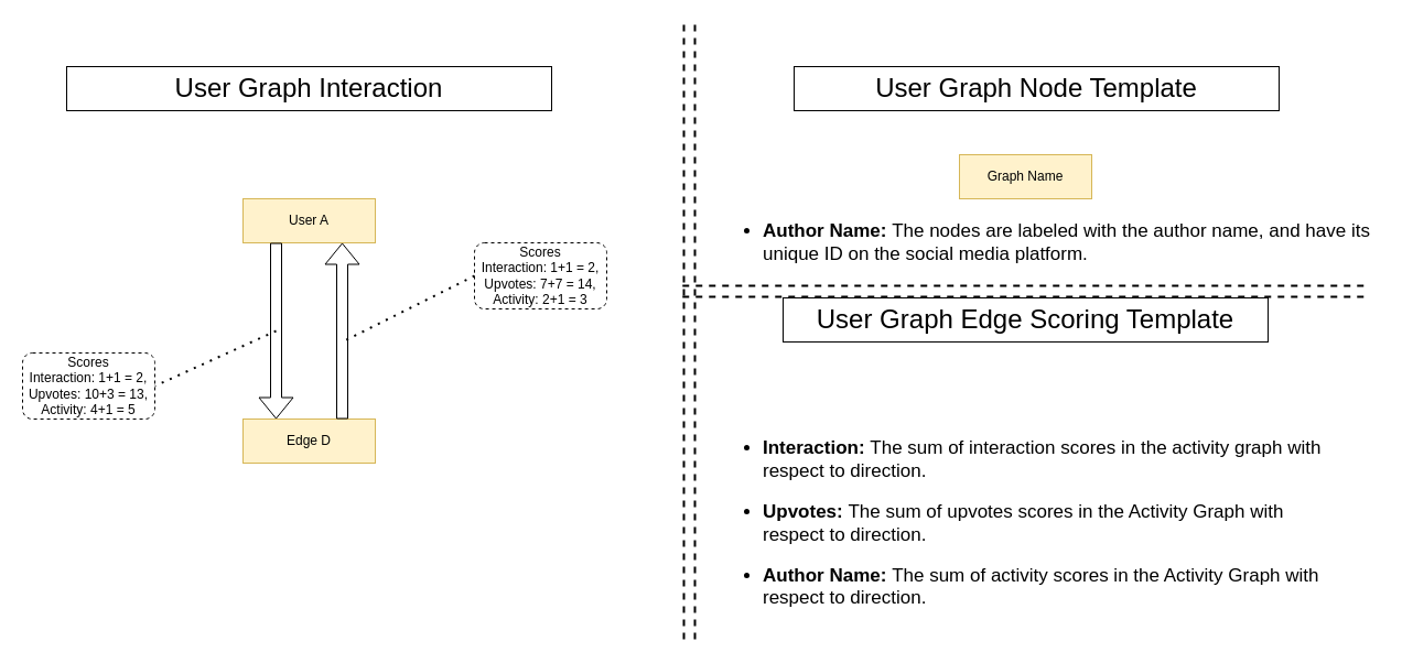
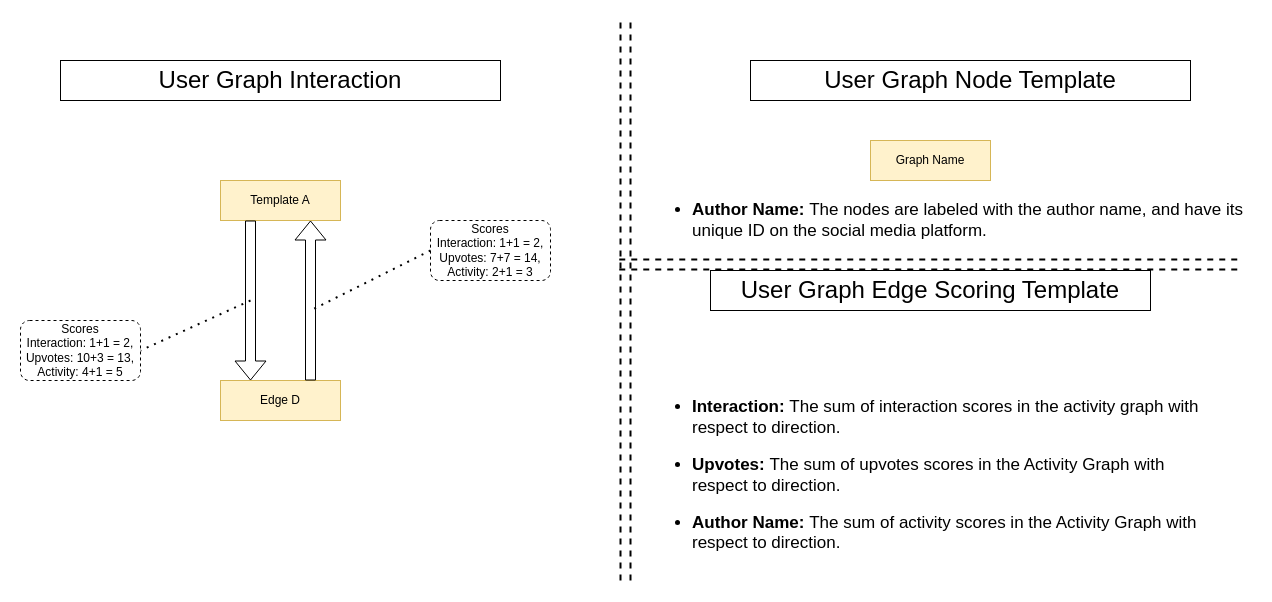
  <mxCell id="0" />
  <mxCell id="1" parent="0" />
  <mxCell id="2" value="Graph Name" style="rounded=0;whiteSpace=wrap;html=1;fillColor=#fff2cc;strokeColor=#d6b656;" parent="1" vertex="1"><mxGeometry x="870" y="140" width="120" height="40" as="geometry" /></mxCell>
- <mxCell id="3" value="User A" style="rounded=0;whiteSpace=wrap;html=1;fillColor=#fff2cc;strokeColor=#d6b656;" parent="1" vertex="1"><mxGeometry x="220" y="180" width="120" height="40" as="geometry" /></mxCell>
+ <mxCell id="3" value="Template A" style="rounded=0;whiteSpace=wrap;html=1;fillColor=#fff2cc;strokeColor=#d6b656;" parent="1" vertex="1"><mxGeometry x="220" y="180" width="120" height="40" as="geometry" /></mxCell>
  <mxCell id="4" value="" style="shape=flexArrow;endArrow=classic;html=1;entryX=0.25;entryY=0;entryDx=0;entryDy=0;" parent="1" target="14" edge="1"><mxGeometry width="50" height="50" relative="1" as="geometry"><mxPoint x="250" y="220" as="sourcePoint" /><mxPoint x="230" y="470" as="targetPoint" /></mxGeometry></mxCell>
  <mxCell id="5" value="" style="endArrow=none;dashed=1;html=1;strokeWidth=2;" parent="1" edge="1"><mxGeometry width="50" height="50" relative="1" as="geometry"><mxPoint x="620" y="580" as="sourcePoint" /><mxPoint x="620" y="20" as="targetPoint" /></mxGeometry></mxCell>
  <mxCell id="6" value="" style="endArrow=none;dashed=1;html=1;strokeWidth=2;" parent="1" edge="1"><mxGeometry width="50" height="50" relative="1" as="geometry"><mxPoint x="630" y="580" as="sourcePoint" /><mxPoint x="630" y="20" as="targetPoint" /></mxGeometry></mxCell>
- <mxCell id="7" value="&lt;font style=&quot;font-size: 24px&quot;&gt;User Graph Node Template&lt;/font&gt;" style="text;html=1;fillColor=none;align=center;verticalAlign=middle;whiteSpace=wrap;rounded=0;strokeColor=#000000;" parent="1" vertex="1"><mxGeometry x="720" width="440" height="40" as="geometry" y="60" /></mxCell>
+ <mxCell id="7" value="&lt;font style=&quot;font-size: 24px&quot;&gt;User Graph Node Template&lt;/font&gt;" style="text;html=1;fillColor=none;align=center;verticalAlign=middle;whiteSpace=wrap;rounded=0;strokeColor=#000000;" parent="1" vertex="1"><mxGeometry x="750" y="60" width="440" height="40" as="geometry" /></mxCell>
  <mxCell id="8" value="&lt;font style=&quot;font-size: 24px&quot;&gt;User Graph Interaction&lt;/font&gt;" style="text;html=1;fillColor=none;align=center;verticalAlign=middle;whiteSpace=wrap;rounded=0;strokeColor=#000000;" parent="1" vertex="1"><mxGeometry x="60" width="440" height="40" as="geometry" y="60" /></mxCell>
  <mxCell id="9" value="&lt;font style=&quot;font-size: 24px&quot;&gt;User Graph Edge Scoring Template&lt;/font&gt;" style="text;html=1;fillColor=none;align=center;verticalAlign=middle;whiteSpace=wrap;rounded=0;strokeColor=#000000;" parent="1" vertex="1"><mxGeometry x="710" y="270" width="440" height="40" as="geometry" /></mxCell>
  <mxCell id="10" value="&lt;ul style=&quot;font-size: 17px&quot;&gt;&lt;li style=&quot;font-size: 17px&quot;&gt;&lt;font style=&quot;font-size: 17px&quot;&gt;&lt;b&gt;Author Name:&lt;/b&gt;&amp;nbsp;The nodes are labeled with the author name, and have its unique ID on the social media platform.&lt;/font&gt;&lt;/li&gt;&lt;/ul&gt;" style="text;html=1;strokeColor=none;fillColor=none;align=left;verticalAlign=middle;whiteSpace=wrap;rounded=0;fontSize=17;" parent="1" vertex="1"><mxGeometry x="650" y="200" width="600" height="40" as="geometry" /></mxCell>
  <mxCell id="11" value="" style="endArrow=none;dashed=1;html=1;strokeWidth=2;" parent="1" edge="1"><mxGeometry width="50" height="50" relative="1" as="geometry"><mxPoint x="618.75" y="259" as="sourcePoint" /><mxPoint x="1241.25" y="259" as="targetPoint" /></mxGeometry></mxCell>
  <mxCell id="12" value="" style="endArrow=none;dashed=1;html=1;strokeWidth=2;" parent="1" edge="1"><mxGeometry width="50" height="50" relative="1" as="geometry"><mxPoint x="618.75" y="269" as="sourcePoint" /><mxPoint x="1241.25" y="269" as="targetPoint" /></mxGeometry></mxCell>
  <mxCell id="13" value="&lt;ul style=&quot;font-size: 17px&quot;&gt;&lt;li&gt;&lt;font style=&quot;font-size: 17px&quot;&gt;&lt;b&gt;Interaction: &lt;/b&gt;The sum of interaction scores in the activity graph with respect to direction.&lt;/font&gt;&lt;/li&gt;&lt;/ul&gt;&lt;ul style=&quot;font-size: 17px&quot;&gt;&lt;li&gt;&lt;font style=&quot;font-size: 17px&quot;&gt;&lt;b&gt;Upvotes: &lt;/b&gt;The sum of upvotes scores in the Activity Graph with respect to direction.&lt;/font&gt;&lt;/li&gt;&lt;/ul&gt;&lt;ul style=&quot;font-size: 17px&quot;&gt;&lt;li&gt;&lt;font style=&quot;font-size: 17px&quot;&gt;&lt;b&gt;Author Name: &lt;/b&gt;The sum of activity scores in the Activity Graph with respect to direction.&lt;/font&gt;&lt;/li&gt;&lt;/ul&gt;" style="text;html=1;strokeColor=none;fillColor=none;align=left;verticalAlign=middle;whiteSpace=wrap;rounded=0;" parent="1" vertex="1"><mxGeometry x="650" y="380" width="560" height="190" as="geometry" /></mxCell>
  <mxCell id="14" value="Edge D" style="rounded=0;whiteSpace=wrap;html=1;fillColor=#fff2cc;strokeColor=#d6b656;" parent="1" vertex="1"><mxGeometry x="220" y="380" width="120" height="40" as="geometry" /></mxCell>
  <mxCell id="15" value="" style="shape=flexArrow;endArrow=classic;html=1;exitX=0.75;exitY=0;exitDx=0;exitDy=0;entryX=0.75;entryY=1;entryDx=0;entryDy=0;" parent="1" source="14" target="3" edge="1"><mxGeometry width="50" height="50" relative="1" as="geometry"><mxPoint x="240" y="360" as="sourcePoint" /><mxPoint x="430" y="260" as="targetPoint" /></mxGeometry></mxCell>
  <mxCell id="16" value="" style="endArrow=none;dashed=1;html=1;dashPattern=1 3;strokeWidth=2;entryX=1;entryY=0.5;entryDx=0;entryDy=0;" edge="1" parent="1" target="17"><mxGeometry width="50" height="50" relative="1" as="geometry"><mxPoint x="250" y="300" as="sourcePoint" /><mxPoint x="350" y="435" as="targetPoint" /></mxGeometry></mxCell>
  <mxCell id="17" value="Scores&lt;br&gt;Interaction: 1+1 = 2,&lt;br&gt;Upvotes: 10+3 = 13,&lt;br&gt;Activity: 4+1 = 5" style="rounded=1;whiteSpace=wrap;html=1;dashed=1;" vertex="1" parent="1"><mxGeometry x="20" y="320" width="120" height="60" as="geometry" /></mxCell>
  <mxCell id="18" value="Scores&lt;br&gt;Interaction: 1+1 = 2,&lt;br&gt;Upvotes: 7+7 = 14,&lt;br&gt;Activity: 2+1 = 3" style="rounded=1;whiteSpace=wrap;html=1;dashed=1;" vertex="1" parent="1"><mxGeometry x="430" y="220" width="120" height="60" as="geometry" /></mxCell>
  <mxCell id="19" value="" style="endArrow=none;dashed=1;html=1;dashPattern=1 3;strokeWidth=2;exitX=0;exitY=0.5;exitDx=0;exitDy=0;" edge="1" parent="1" source="18"><mxGeometry width="50" height="50" relative="1" as="geometry"><mxPoint x="260" y="310" as="sourcePoint" /><mxPoint x="310" y="310" as="targetPoint" /></mxGeometry></mxCell>
